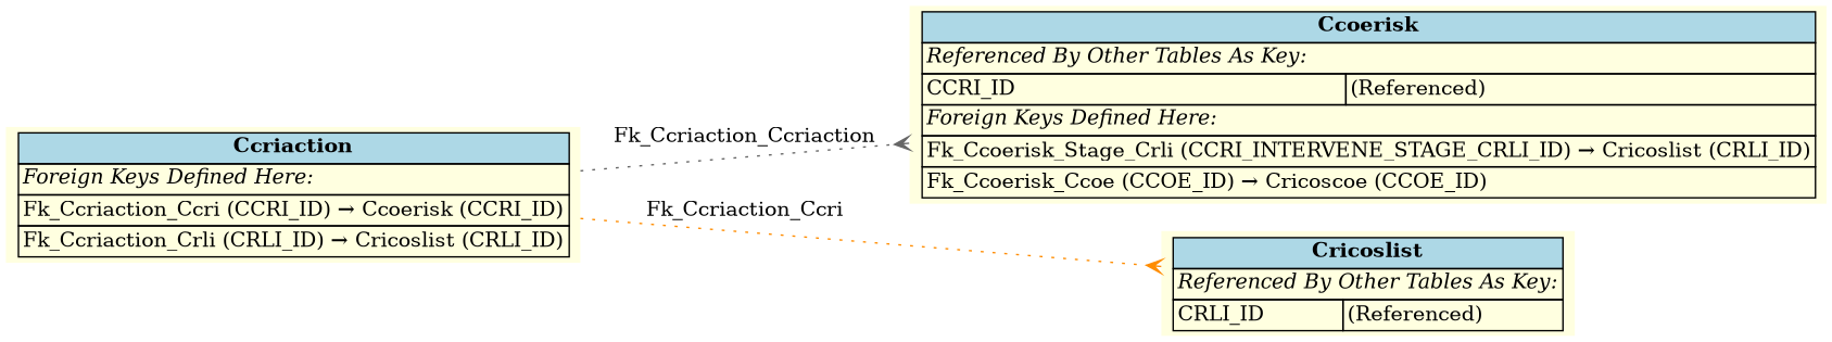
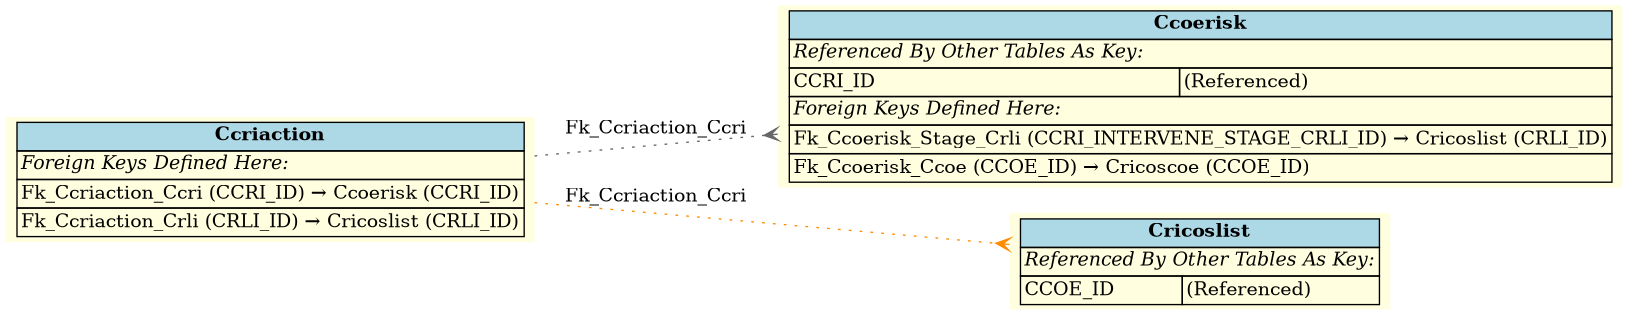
  digraph {
    rankdir=LR
    node [fillcolor=lightyellow shape=plaintext style=filled]
    edge [arrowhead=crow arrowtail=none dir=both labelfontsize=10 style=dotted]
    n1 [label=<     <TABLE BORDER="0" CELLBORDER="1" CELLSPACING="0" BGCOLOR="lightyellow">       <TR><TD COLSPAN="2" BGCOLOR="lightblue"><B>Ccriaction</B></TD></TR>       <TR><TD COLSPAN="2" ALIGN="LEFT"><I>Foreign Keys Defined Here:</I></TD></TR>       <TR><TD ALIGN="LEFT" COLSPAN="2">Fk_Ccriaction_Ccri (CCRI_ID) &rarr; Ccoerisk (CCRI_ID)</TD></TR>       <TR><TD ALIGN="LEFT" COLSPAN="2">Fk_Ccriaction_Crli (CRLI_ID) &rarr; Cricoslist (CRLI_ID)</TD></TR>     </TABLE>     >]
    n2 [label=<     <TABLE BORDER="0" CELLBORDER="1" CELLSPACING="0" BGCOLOR="lightyellow">       <TR><TD COLSPAN="2" BGCOLOR="lightblue"><B>Ccoerisk</B></TD></TR>       <TR><TD COLSPAN="2" ALIGN="LEFT"><I>Referenced By Other Tables As Key:</I></TD></TR>       <TR><TD ALIGN="LEFT">CCRI_ID</TD><TD ALIGN="LEFT">(Referenced)</TD></TR>       <TR><TD COLSPAN="2" ALIGN="LEFT"><I>Foreign Keys Defined Here:</I></TD></TR>       <TR><TD ALIGN="LEFT" COLSPAN="2">Fk_Ccoerisk_Stage_Crli (CCRI_INTERVENE_STAGE_CRLI_ID) &rarr; Cricoslist (CRLI_ID)</TD></TR>       <TR><TD ALIGN="LEFT" COLSPAN="2">Fk_Ccoerisk_Ccoe (CCOE_ID) &rarr; Cricoscoe (CCOE_ID)</TD></TR>     </TABLE>     >]
-   n3 [label=<     <TABLE BORDER="0" CELLBORDER="1" CELLSPACING="0" BGCOLOR="lightyellow">       <TR><TD COLSPAN="2" BGCOLOR="lightblue"><B>Cricoslist</B></TD></TR>       <TR><TD COLSPAN="2" ALIGN="LEFT"><I>Referenced By Other Tables As Key:</I></TD></TR>       <TR><TD ALIGN="LEFT">CRLI_ID</TD><TD ALIGN="LEFT">(Referenced)</TD></TR>     </TABLE>     >]
-   n1 -> n2 [color=gray40 label=" Fk_Ccriaction_Ccriaction "]
+   n3 [label=<     <TABLE BORDER="0" CELLBORDER="1" CELLSPACING="0" BGCOLOR="lightyellow">       <TR><TD COLSPAN="2" BGCOLOR="lightblue"><B>Cricoslist</B></TD></TR>       <TR><TD COLSPAN="2" ALIGN="LEFT"><I>Referenced By Other Tables As Key:</I></TD></TR>       <TR><TD ALIGN="LEFT">CCOE_ID</TD><TD ALIGN="LEFT">(Referenced)</TD></TR>     </TABLE>     >]
+   n1 -> n2 [color=gray40 label=" Fk_Ccriaction_Ccri "]
    n1 -> n3 [color=darkorange label=" Fk_Ccriaction_Ccri "]
  }
